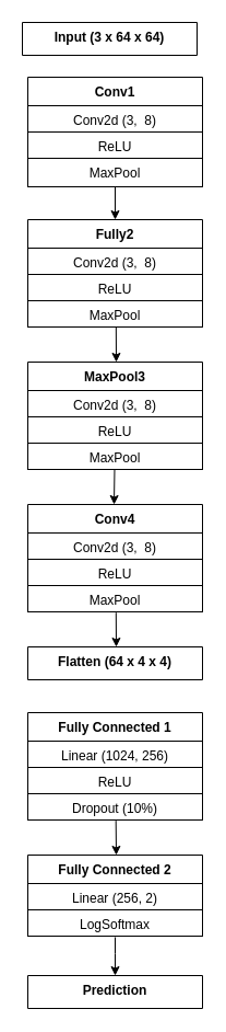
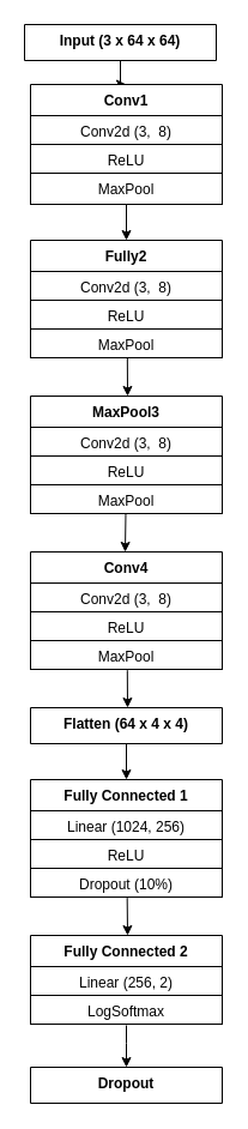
  <mxCell id="0" />
  <mxCell id="1" parent="0" />
+ <mxCell id="2" style="edgeStyle=orthogonalEdgeStyle;rounded=0;orthogonalLoop=1;jettySize=auto;html=1;" edge="1" parent="1" source="3" target="4"><mxGeometry relative="1" as="geometry" /></mxCell>
  <mxCell id="3" value="Input (3 x 64 x 64)" style="swimlane;fontStyle=1;align=center;verticalAlign=top;childLayout=stackLayout;horizontal=1;startSize=30;horizontalStack=0;resizeParent=1;resizeParentMax=0;resizeLast=0;collapsible=1;marginBottom=0;" vertex="1" parent="1"><mxGeometry x="20" y="20" width="160" height="30" as="geometry" /></mxCell>
  <mxCell id="4" value="Conv1" style="swimlane;fontStyle=1;align=center;verticalAlign=top;childLayout=stackLayout;horizontal=1;startSize=26;horizontalStack=0;resizeParent=1;resizeParentMax=0;resizeLast=0;collapsible=1;marginBottom=0;" vertex="1" parent="1"><mxGeometry x="25" y="70" width="160" height="100" as="geometry" /></mxCell>
  <mxCell id="5" value="Conv2d (3,  8)" style="text;fillColor=none;align=center;verticalAlign=top;spacingLeft=4;spacingRight=4;overflow=hidden;rotatable=0;points=[[0,0.5],[1,0.5]];portConstraint=eastwest;strokeColor=#000000;" vertex="1" parent="4"><mxGeometry y="26" width="160" height="24" as="geometry" /></mxCell>
  <mxCell id="6" value="ReLU" style="text;fillColor=none;align=center;verticalAlign=top;spacingLeft=4;spacingRight=4;overflow=hidden;rotatable=0;points=[[0,0.5],[1,0.5]];portConstraint=eastwest;strokeColor=#000000;" vertex="1" parent="4"><mxGeometry y="50" width="160" height="24" as="geometry" /></mxCell>
  <mxCell id="7" value="MaxPool" style="text;fillColor=none;align=center;verticalAlign=top;spacingLeft=4;spacingRight=4;overflow=hidden;rotatable=0;points=[[0,0.5],[1,0.5]];portConstraint=eastwest;strokeColor=#000000;" vertex="1" parent="4"><mxGeometry y="74" width="160" height="26" as="geometry" /></mxCell>
  <mxCell id="8" style="edgeStyle=orthogonalEdgeStyle;rounded=0;orthogonalLoop=1;jettySize=auto;html=1;entryX=0.5;entryY=1;entryDx=0;entryDy=0;entryPerimeter=0;startArrow=classic;startFill=1;endArrow=none;endFill=0;" edge="1" parent="1" source="9" target="7"><mxGeometry relative="1" as="geometry" /></mxCell>
  <mxCell id="9" value="Fully2" style="swimlane;fontStyle=1;align=center;verticalAlign=top;childLayout=stackLayout;horizontal=1;startSize=26;horizontalStack=0;resizeParent=1;resizeParentMax=0;resizeLast=0;collapsible=1;marginBottom=0;" vertex="1" parent="1"><mxGeometry x="25" y="200" width="160" height="98" as="geometry" /></mxCell>
  <mxCell id="10" value="Conv2d (3,  8)" style="text;fillColor=none;align=center;verticalAlign=top;spacingLeft=4;spacingRight=4;overflow=hidden;rotatable=0;points=[[0,0.5],[1,0.5]];portConstraint=eastwest;strokeColor=#000000;" vertex="1" parent="9"><mxGeometry y="26" width="160" height="24" as="geometry" /></mxCell>
  <mxCell id="11" value="ReLU" style="text;fillColor=none;align=center;verticalAlign=top;spacingLeft=4;spacingRight=4;overflow=hidden;rotatable=0;points=[[0,0.5],[1,0.5]];portConstraint=eastwest;strokeColor=#000000;" vertex="1" parent="9"><mxGeometry y="50" width="160" height="24" as="geometry" /></mxCell>
  <mxCell id="12" value="MaxPool" style="text;fillColor=none;align=center;verticalAlign=top;spacingLeft=4;spacingRight=4;overflow=hidden;rotatable=0;points=[[0,0.5],[1,0.5]];portConstraint=eastwest;strokeColor=#000000;" vertex="1" parent="9"><mxGeometry y="74" width="160" height="24" as="geometry" /></mxCell>
  <mxCell id="13" style="edgeStyle=orthogonalEdgeStyle;rounded=0;orthogonalLoop=1;jettySize=auto;html=1;entryX=0.499;entryY=1.011;entryDx=0;entryDy=0;entryPerimeter=0;startArrow=classic;startFill=1;endArrow=none;endFill=0;" edge="1" parent="1"><mxGeometry relative="1" as="geometry"><mxPoint x="106" y="330" as="sourcePoint" /><mxPoint x="105.84" y="298.264" as="targetPoint" /></mxGeometry></mxCell>
  <mxCell id="14" value="MaxPool3" style="swimlane;fontStyle=1;align=center;verticalAlign=top;childLayout=stackLayout;horizontal=1;startSize=26;horizontalStack=0;resizeParent=1;resizeParentMax=0;resizeLast=0;collapsible=1;marginBottom=0;" vertex="1" parent="1"><mxGeometry x="25" y="330" width="160" height="98" as="geometry" /></mxCell>
  <mxCell id="15" value="Conv2d (3,  8)" style="text;fillColor=none;align=center;verticalAlign=top;spacingLeft=4;spacingRight=4;overflow=hidden;rotatable=0;points=[[0,0.5],[1,0.5]];portConstraint=eastwest;strokeColor=#000000;" vertex="1" parent="14"><mxGeometry y="26" width="160" height="24" as="geometry" /></mxCell>
  <mxCell id="16" value="ReLU" style="text;fillColor=none;align=center;verticalAlign=top;spacingLeft=4;spacingRight=4;overflow=hidden;rotatable=0;points=[[0,0.5],[1,0.5]];portConstraint=eastwest;strokeColor=#000000;" vertex="1" parent="14"><mxGeometry y="50" width="160" height="24" as="geometry" /></mxCell>
  <mxCell id="17" value="MaxPool" style="text;fillColor=none;align=center;verticalAlign=top;spacingLeft=4;spacingRight=4;overflow=hidden;rotatable=0;points=[[0,0.5],[1,0.5]];portConstraint=eastwest;strokeColor=#000000;" vertex="1" parent="14"><mxGeometry y="74" width="160" height="24" as="geometry" /></mxCell>
  <mxCell id="18" style="edgeStyle=orthogonalEdgeStyle;rounded=0;orthogonalLoop=1;jettySize=auto;html=1;entryX=0.503;entryY=1.012;entryDx=0;entryDy=0;entryPerimeter=0;startArrow=classic;startFill=1;endArrow=none;endFill=0;" edge="1" parent="1"><mxGeometry relative="1" as="geometry"><mxPoint x="104.01" y="460" as="sourcePoint" /><mxPoint x="104.48" y="428.288" as="targetPoint" /></mxGeometry></mxCell>
  <mxCell id="19" value="Conv4" style="swimlane;fontStyle=1;align=center;verticalAlign=top;childLayout=stackLayout;horizontal=1;startSize=26;horizontalStack=0;resizeParent=1;resizeParentMax=0;resizeLast=0;collapsible=1;marginBottom=0;" vertex="1" parent="1"><mxGeometry x="25" y="460" width="160" height="98" as="geometry" /></mxCell>
  <mxCell id="20" value="Conv2d (3,  8)" style="text;fillColor=none;align=center;verticalAlign=top;spacingLeft=4;spacingRight=4;overflow=hidden;rotatable=0;points=[[0,0.5],[1,0.5]];portConstraint=eastwest;strokeColor=#000000;" vertex="1" parent="19"><mxGeometry y="26" width="160" height="24" as="geometry" /></mxCell>
  <mxCell id="21" value="ReLU" style="text;fillColor=none;align=center;verticalAlign=top;spacingLeft=4;spacingRight=4;overflow=hidden;rotatable=0;points=[[0,0.5],[1,0.5]];portConstraint=eastwest;strokeColor=#000000;" vertex="1" parent="19"><mxGeometry y="50" width="160" height="24" as="geometry" /></mxCell>
  <mxCell id="22" value="MaxPool" style="text;fillColor=none;align=center;verticalAlign=top;spacingLeft=4;spacingRight=4;overflow=hidden;rotatable=0;points=[[0,0.5],[1,0.5]];portConstraint=eastwest;strokeColor=#000000;" vertex="1" parent="19"><mxGeometry y="74" width="160" height="24" as="geometry" /></mxCell>
  <mxCell id="23" style="edgeStyle=orthogonalEdgeStyle;rounded=0;orthogonalLoop=1;jettySize=auto;html=1;entryX=0.505;entryY=1.029;entryDx=0;entryDy=0;entryPerimeter=0;startArrow=classic;startFill=1;endArrow=none;endFill=0;" edge="1" parent="1"><mxGeometry relative="1" as="geometry"><mxPoint x="106" y="590" as="sourcePoint" /><mxPoint x="105.8" y="558.696" as="targetPoint" /></mxGeometry></mxCell>
+ <mxCell id="24" style="edgeStyle=orthogonalEdgeStyle;rounded=0;orthogonalLoop=1;jettySize=auto;html=1;exitX=0.5;exitY=1;exitDx=0;exitDy=0;startArrow=none;startFill=0;endArrow=classic;endFill=1;" edge="1" parent="1" source="25" target="26"><mxGeometry relative="1" as="geometry" /></mxCell>
  <mxCell id="25" value="Flatten (64 x 4 x 4)" style="swimlane;fontStyle=1;align=center;verticalAlign=top;childLayout=stackLayout;horizontal=1;startSize=30;horizontalStack=0;resizeParent=1;resizeParentMax=0;resizeLast=0;collapsible=1;marginBottom=0;" vertex="1" parent="1"><mxGeometry x="25" y="590" width="160" height="30" as="geometry" /></mxCell>
  <mxCell id="26" value="Fully Connected 1" style="swimlane;fontStyle=1;align=center;verticalAlign=top;childLayout=stackLayout;horizontal=1;startSize=26;horizontalStack=0;resizeParent=1;resizeParentMax=0;resizeLast=0;collapsible=1;marginBottom=0;" vertex="1" parent="1"><mxGeometry x="25" y="650" width="160" height="98" as="geometry" /></mxCell>
  <mxCell id="27" value="Linear (1024, 256)" style="text;fillColor=none;align=center;verticalAlign=top;spacingLeft=4;spacingRight=4;overflow=hidden;rotatable=0;points=[[0,0.5],[1,0.5]];portConstraint=eastwest;strokeColor=#000000;" vertex="1" parent="26"><mxGeometry y="26" width="160" height="24" as="geometry" /></mxCell>
  <mxCell id="28" value="ReLU" style="text;fillColor=none;align=center;verticalAlign=top;spacingLeft=4;spacingRight=4;overflow=hidden;rotatable=0;points=[[0,0.5],[1,0.5]];portConstraint=eastwest;strokeColor=#000000;" vertex="1" parent="26"><mxGeometry y="50" width="160" height="24" as="geometry" /></mxCell>
  <mxCell id="29" value="Dropout (10%)" style="text;fillColor=none;align=center;verticalAlign=top;spacingLeft=4;spacingRight=4;overflow=hidden;rotatable=0;points=[[0,0.5],[1,0.5]];portConstraint=eastwest;strokeColor=#000000;" vertex="1" parent="26"><mxGeometry y="74" width="160" height="24" as="geometry" /></mxCell>
  <mxCell id="30" style="edgeStyle=orthogonalEdgeStyle;rounded=0;orthogonalLoop=1;jettySize=auto;html=1;entryX=0.498;entryY=1.026;entryDx=0;entryDy=0;entryPerimeter=0;startArrow=classic;startFill=1;endArrow=none;endFill=0;" edge="1" parent="1"><mxGeometry relative="1" as="geometry"><mxPoint x="106" y="780" as="sourcePoint" /><mxPoint x="105.68" y="748.624" as="targetPoint" /></mxGeometry></mxCell>
  <mxCell id="31" value="Fully Connected 2" style="swimlane;fontStyle=1;align=center;verticalAlign=top;childLayout=stackLayout;horizontal=1;startSize=26;horizontalStack=0;resizeParent=1;resizeParentMax=0;resizeLast=0;collapsible=1;marginBottom=0;" vertex="1" parent="1"><mxGeometry x="25" y="780" width="160" height="74" as="geometry" /></mxCell>
  <mxCell id="32" value="Linear (256, 2)" style="text;fillColor=none;align=center;verticalAlign=top;spacingLeft=4;spacingRight=4;overflow=hidden;rotatable=0;points=[[0,0.5],[1,0.5]];portConstraint=eastwest;strokeColor=#000000;" vertex="1" parent="31"><mxGeometry y="26" width="160" height="24" as="geometry" /></mxCell>
  <mxCell id="33" value="LogSoftmax" style="text;fillColor=none;align=center;verticalAlign=top;spacingLeft=4;spacingRight=4;overflow=hidden;rotatable=0;points=[[0,0.5],[1,0.5]];portConstraint=eastwest;strokeColor=#000000;" vertex="1" parent="31"><mxGeometry y="50" width="160" height="24" as="geometry" /></mxCell>
  <mxCell id="34" style="edgeStyle=orthogonalEdgeStyle;rounded=0;orthogonalLoop=1;jettySize=auto;html=1;startArrow=classic;startFill=1;endArrow=none;endFill=0;" edge="1" parent="1"><mxGeometry relative="1" as="geometry"><mxPoint x="105" y="890" as="sourcePoint" /><mxPoint x="105" y="855" as="targetPoint" /><Array as="points"><mxPoint x="105" y="870" /><mxPoint x="105" y="870" /></Array></mxGeometry></mxCell>
- <mxCell id="35" value="Prediction" style="swimlane;fontStyle=1;align=center;verticalAlign=top;childLayout=stackLayout;horizontal=1;startSize=30;horizontalStack=0;resizeParent=1;resizeParentMax=0;resizeLast=0;collapsible=1;marginBottom=0;" vertex="1" parent="1"><mxGeometry x="25" y="890" width="160" height="30" as="geometry" /></mxCell>
+ <mxCell id="35" value="Dropout" style="swimlane;fontStyle=1;align=center;verticalAlign=top;childLayout=stackLayout;horizontal=1;startSize=30;horizontalStack=0;resizeParent=1;resizeParentMax=0;resizeLast=0;collapsible=1;marginBottom=0;" vertex="1" parent="1"><mxGeometry x="25" y="890" width="160" height="30" as="geometry" /></mxCell>
